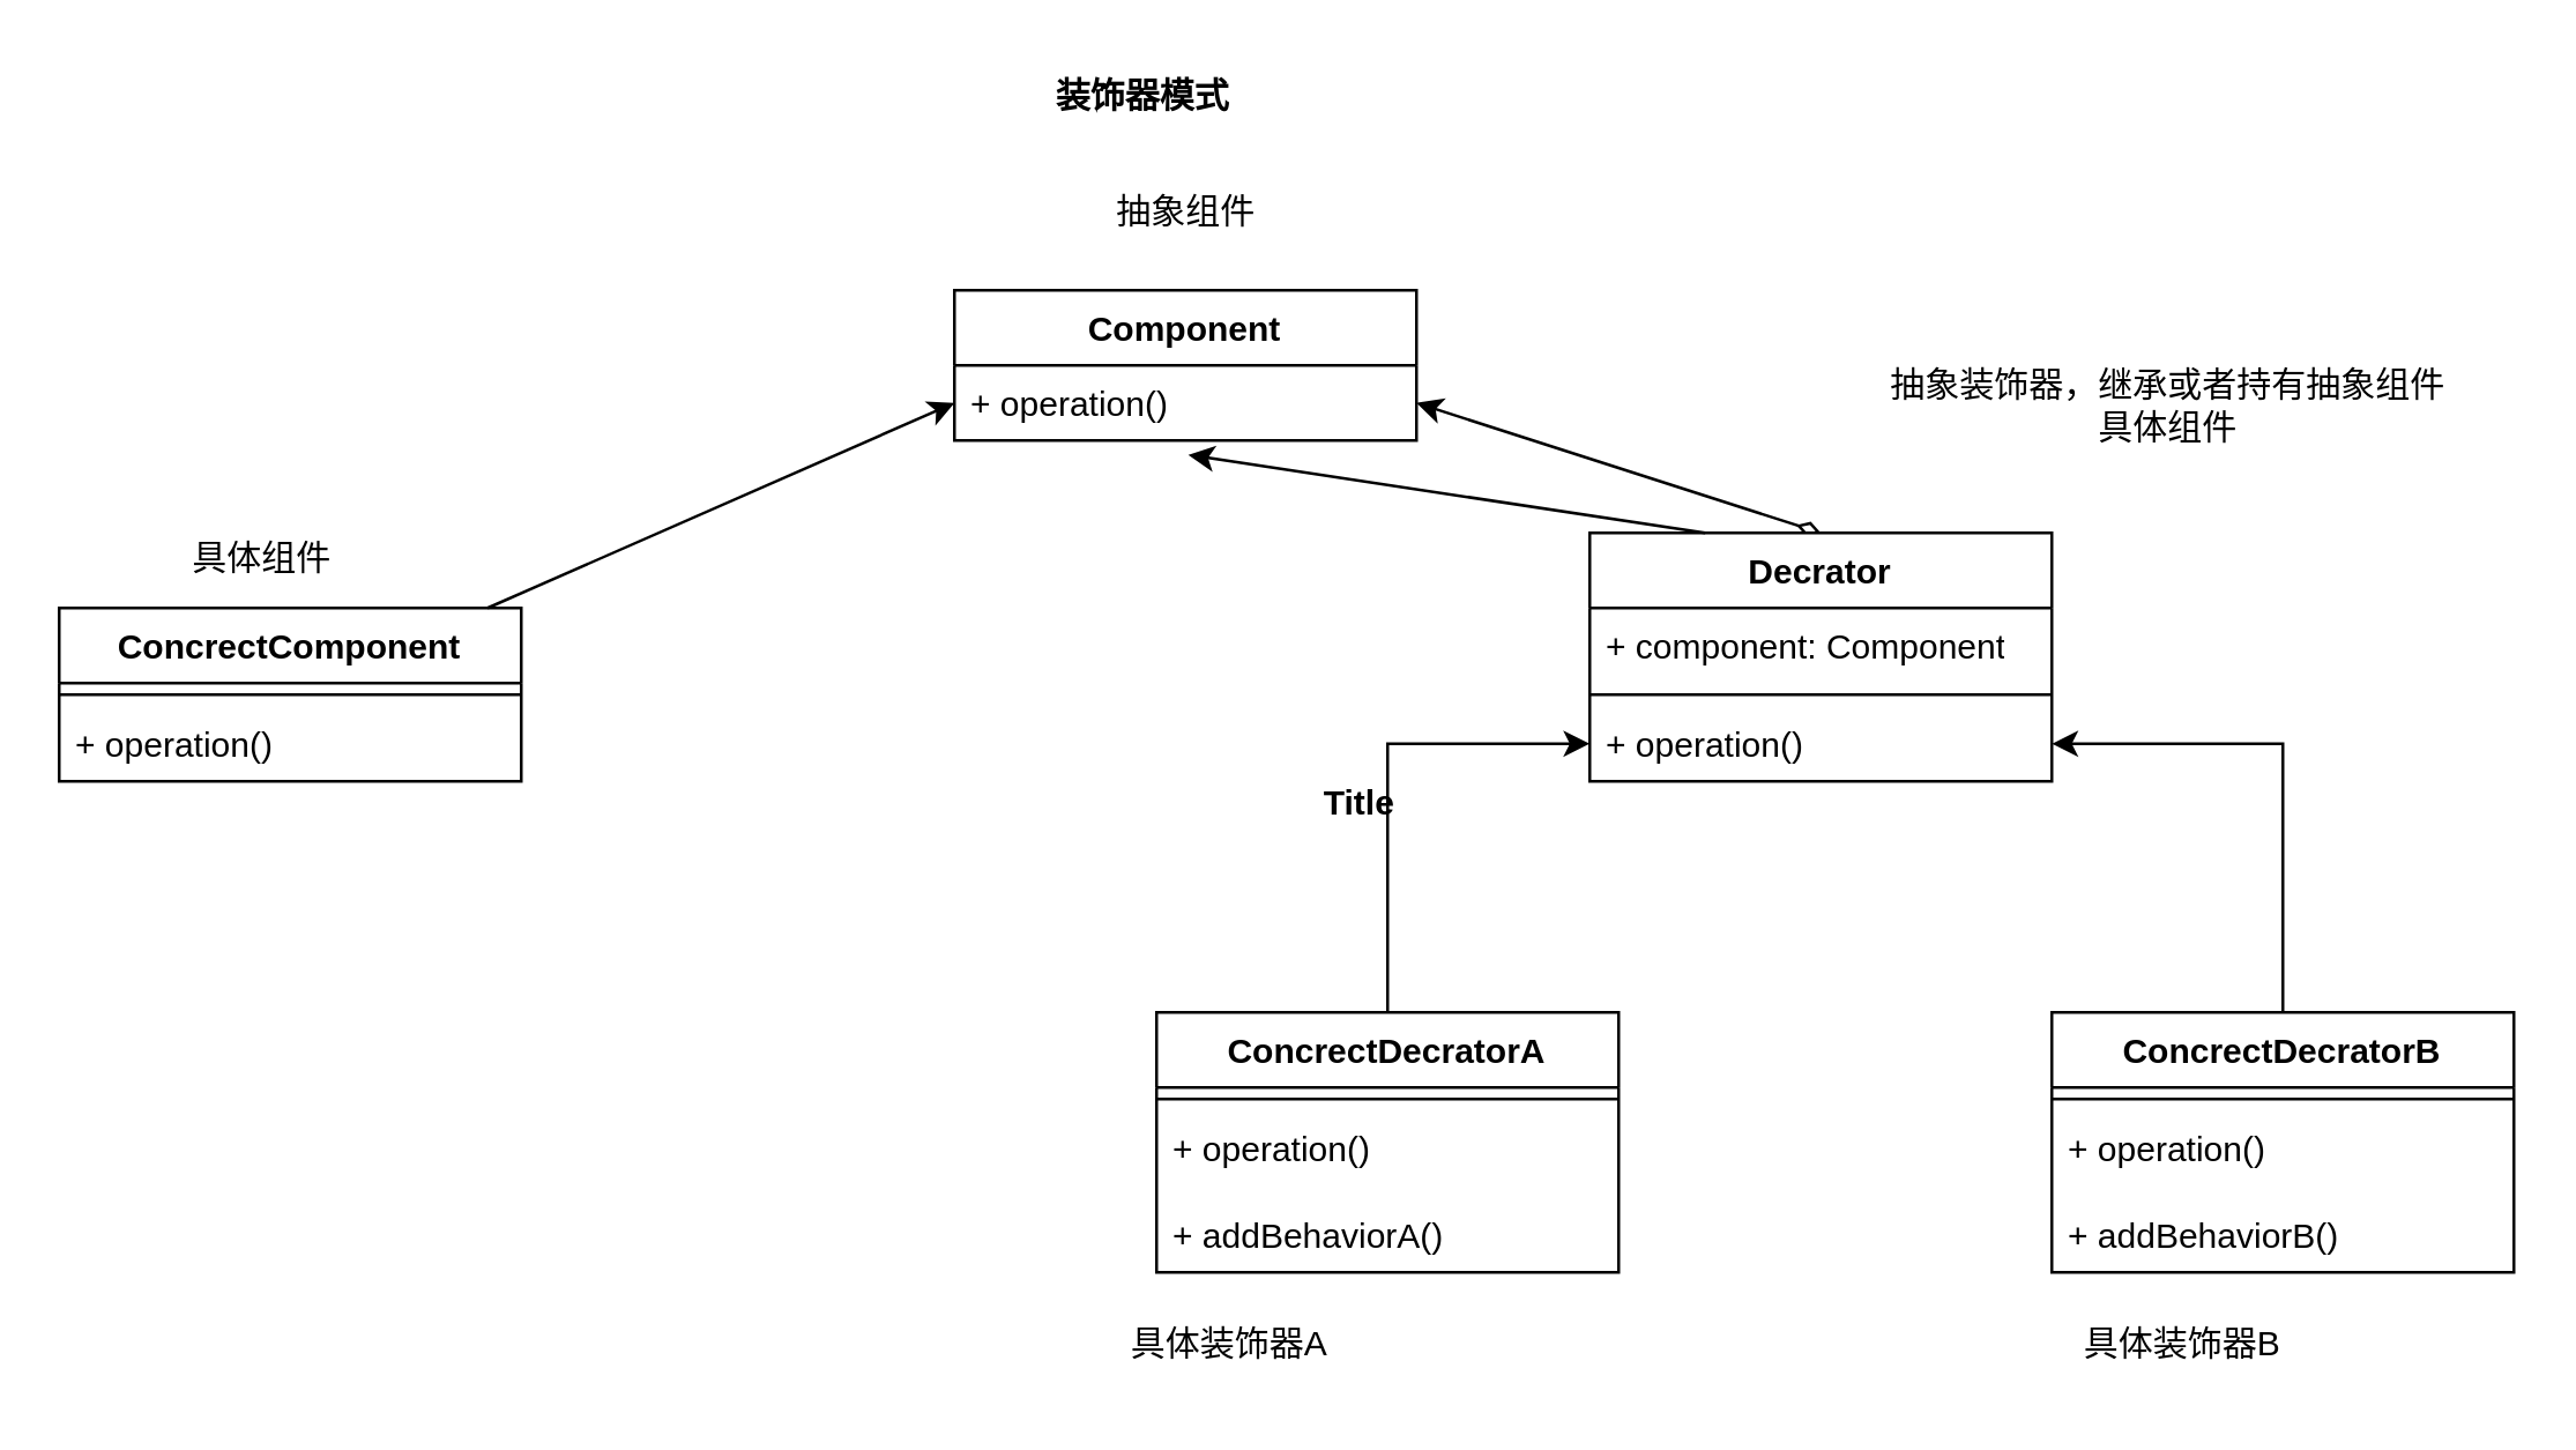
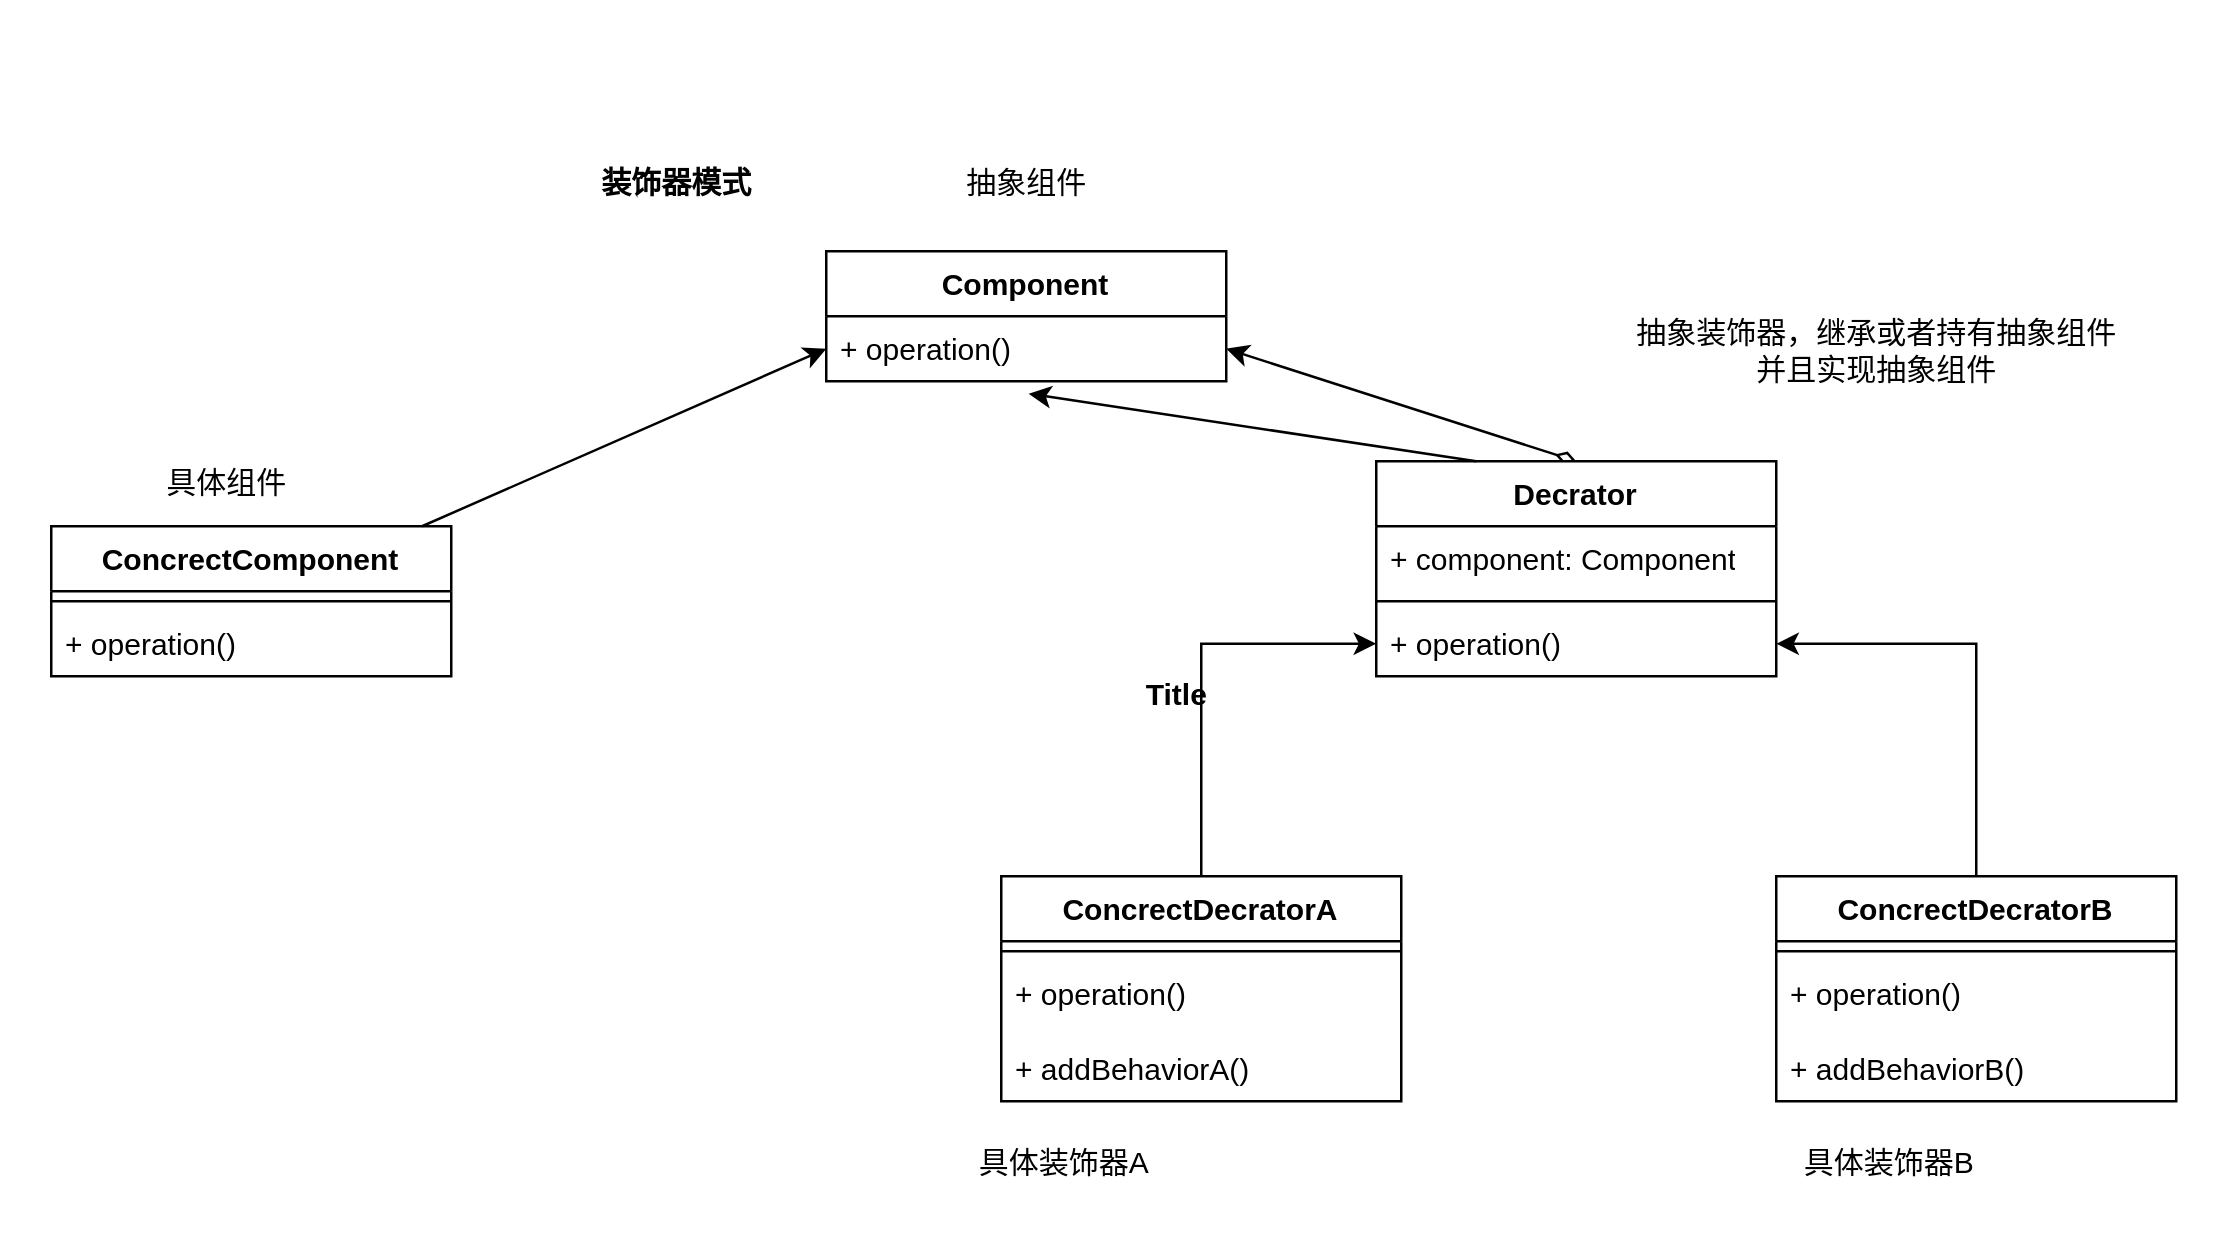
  <mxCell id="0" />
  <mxCell id="1" parent="0" />
  <mxCell id="2" value="Component" style="swimlane;fontStyle=1;align=center;verticalAlign=top;childLayout=stackLayout;horizontal=1;startSize=26;horizontalStack=0;resizeParent=1;resizeParentMax=0;resizeLast=0;collapsible=1;marginBottom=0;whiteSpace=wrap;html=1;" vertex="1" parent="1"><mxGeometry x="330" y="100" width="160" height="52" as="geometry"><mxRectangle x="480" y="200" width="100" height="30" as="alternateBounds" /></mxGeometry></mxCell>
  <mxCell id="3" value="+ operation()" style="text;strokeColor=none;fillColor=none;align=left;verticalAlign=top;spacingLeft=4;spacingRight=4;overflow=hidden;rotatable=0;points=[[0,0.5],[1,0.5]];portConstraint=eastwest;whiteSpace=wrap;html=1;" vertex="1" parent="2"><mxGeometry y="26" width="160" height="26" as="geometry" /></mxCell>
  <mxCell id="4" value="ConcrectComponent" style="swimlane;fontStyle=1;align=center;verticalAlign=top;childLayout=stackLayout;horizontal=1;startSize=26;horizontalStack=0;resizeParent=1;resizeParentMax=0;resizeLast=0;collapsible=1;marginBottom=0;whiteSpace=wrap;html=1;" vertex="1" parent="1"><mxGeometry x="20" y="210" width="160" height="60" as="geometry" /></mxCell>
  <mxCell id="5" value="" style="line;strokeWidth=1;fillColor=none;align=left;verticalAlign=middle;spacingTop=-1;spacingLeft=3;spacingRight=3;rotatable=0;labelPosition=right;points=[];portConstraint=eastwest;strokeColor=inherit;" vertex="1" parent="4"><mxGeometry y="26" width="160" height="8" as="geometry" /></mxCell>
  <mxCell id="6" value="+ operation()" style="text;strokeColor=none;fillColor=none;align=left;verticalAlign=top;spacingLeft=4;spacingRight=4;overflow=hidden;rotatable=0;points=[[0,0.5],[1,0.5]];portConstraint=eastwest;whiteSpace=wrap;html=1;" vertex="1" parent="4"><mxGeometry y="34" width="160" height="26" as="geometry" /></mxCell>
  <mxCell id="7" style="rounded=0;orthogonalLoop=1;jettySize=auto;html=1;entryX=0;entryY=0.5;entryDx=0;entryDy=0;" edge="1" parent="1" source="4" target="3"><mxGeometry relative="1" as="geometry" /></mxCell>
  <mxCell id="8" style="rounded=0;orthogonalLoop=1;jettySize=auto;html=1;exitX=0.5;exitY=0;exitDx=0;exitDy=0;entryX=1;entryY=0.5;entryDx=0;entryDy=0;startArrow=diamondThin;startFill=0;" edge="1" parent="1" source="9" target="3"><mxGeometry relative="1" as="geometry" /></mxCell>
  <mxCell id="9" value="Decrator" style="swimlane;fontStyle=1;align=center;verticalAlign=top;childLayout=stackLayout;horizontal=1;startSize=26;horizontalStack=0;resizeParent=1;resizeParentMax=0;resizeLast=0;collapsible=1;marginBottom=0;whiteSpace=wrap;html=1;" vertex="1" parent="1"><mxGeometry x="550" y="184" width="160" height="86" as="geometry" /></mxCell>
  <mxCell id="10" value="+ component: Component" style="text;strokeColor=none;fillColor=none;align=left;verticalAlign=top;spacingLeft=4;spacingRight=4;overflow=hidden;rotatable=0;points=[[0,0.5],[1,0.5]];portConstraint=eastwest;whiteSpace=wrap;html=1;" vertex="1" parent="9"><mxGeometry y="26" width="160" height="26" as="geometry" /></mxCell>
  <mxCell id="11" value="" style="line;strokeWidth=1;fillColor=none;align=left;verticalAlign=middle;spacingTop=-1;spacingLeft=3;spacingRight=3;rotatable=0;labelPosition=right;points=[];portConstraint=eastwest;strokeColor=inherit;" vertex="1" parent="9"><mxGeometry y="52" width="160" height="8" as="geometry" /></mxCell>
  <mxCell id="12" value="+ operation()" style="text;strokeColor=none;fillColor=none;align=left;verticalAlign=top;spacingLeft=4;spacingRight=4;overflow=hidden;rotatable=0;points=[[0,0.5],[1,0.5]];portConstraint=eastwest;whiteSpace=wrap;html=1;" vertex="1" parent="9"><mxGeometry y="60" width="160" height="26" as="geometry" /></mxCell>
  <mxCell id="13" style="rounded=0;orthogonalLoop=1;jettySize=auto;html=1;exitX=0.25;exitY=0;exitDx=0;exitDy=0;entryX=0.506;entryY=1.192;entryDx=0;entryDy=0;entryPerimeter=0;" edge="1" parent="1" source="9" target="3"><mxGeometry relative="1" as="geometry" /></mxCell>
  <mxCell id="14" style="edgeStyle=orthogonalEdgeStyle;rounded=0;orthogonalLoop=1;jettySize=auto;html=1;exitX=0.5;exitY=0;exitDx=0;exitDy=0;entryX=0;entryY=0.5;entryDx=0;entryDy=0;" edge="1" parent="1" source="15" target="12"><mxGeometry relative="1" as="geometry" /></mxCell>
  <mxCell id="15" value="ConcrectDecratorA" style="swimlane;fontStyle=1;align=center;verticalAlign=top;childLayout=stackLayout;horizontal=1;startSize=26;horizontalStack=0;resizeParent=1;resizeParentMax=0;resizeLast=0;collapsible=1;marginBottom=0;whiteSpace=wrap;html=1;" vertex="1" parent="1"><mxGeometry x="400" y="350" width="160" height="90" as="geometry"><mxRectangle x="520" y="420" width="130" height="30" as="alternateBounds" /></mxGeometry></mxCell>
  <mxCell id="16" value="" style="line;strokeWidth=1;fillColor=none;align=left;verticalAlign=middle;spacingTop=-1;spacingLeft=3;spacingRight=3;rotatable=0;labelPosition=right;points=[];portConstraint=eastwest;strokeColor=inherit;" vertex="1" parent="15"><mxGeometry y="26" width="160" height="8" as="geometry" /></mxCell>
  <mxCell id="17" value="+ operation()" style="text;strokeColor=none;fillColor=none;align=left;verticalAlign=top;spacingLeft=4;spacingRight=4;overflow=hidden;rotatable=0;points=[[0,0.5],[1,0.5]];portConstraint=eastwest;whiteSpace=wrap;html=1;perimeterSpacing=3;" vertex="1" parent="15"><mxGeometry y="34" width="160" height="30" as="geometry" /></mxCell>
  <mxCell id="18" value="+ addBehaviorA()" style="text;strokeColor=none;fillColor=none;align=left;verticalAlign=top;spacingLeft=4;spacingRight=4;overflow=hidden;rotatable=0;points=[[0,0.5],[1,0.5]];portConstraint=eastwest;whiteSpace=wrap;html=1;" vertex="1" parent="15"><mxGeometry y="64" width="160" height="26" as="geometry" /></mxCell>
  <mxCell id="19" style="edgeStyle=orthogonalEdgeStyle;rounded=0;orthogonalLoop=1;jettySize=auto;html=1;exitX=0.5;exitY=0;exitDx=0;exitDy=0;entryX=1;entryY=0.5;entryDx=0;entryDy=0;" edge="1" parent="1" source="20" target="12"><mxGeometry relative="1" as="geometry" /></mxCell>
  <mxCell id="20" value="ConcrectDecratorB" style="swimlane;fontStyle=1;align=center;verticalAlign=top;childLayout=stackLayout;horizontal=1;startSize=26;horizontalStack=0;resizeParent=1;resizeParentMax=0;resizeLast=0;collapsible=1;marginBottom=0;whiteSpace=wrap;html=1;" vertex="1" parent="1"><mxGeometry x="710" y="350" width="160" height="90" as="geometry"><mxRectangle x="520" y="420" width="130" height="30" as="alternateBounds" /></mxGeometry></mxCell>
  <mxCell id="21" value="" style="line;strokeWidth=1;fillColor=none;align=left;verticalAlign=middle;spacingTop=-1;spacingLeft=3;spacingRight=3;rotatable=0;labelPosition=right;points=[];portConstraint=eastwest;strokeColor=inherit;" vertex="1" parent="20"><mxGeometry y="26" width="160" height="8" as="geometry" /></mxCell>
  <mxCell id="22" value="+ operation()" style="text;strokeColor=none;fillColor=none;align=left;verticalAlign=top;spacingLeft=4;spacingRight=4;overflow=hidden;rotatable=0;points=[[0,0.5],[1,0.5]];portConstraint=eastwest;whiteSpace=wrap;html=1;perimeterSpacing=3;" vertex="1" parent="20"><mxGeometry y="34" width="160" height="30" as="geometry" /></mxCell>
  <mxCell id="23" value="+ addBehaviorB()" style="text;strokeColor=none;fillColor=none;align=left;verticalAlign=top;spacingLeft=4;spacingRight=4;overflow=hidden;rotatable=0;points=[[0,0.5],[1,0.5]];portConstraint=eastwest;whiteSpace=wrap;html=1;" vertex="1" parent="20"><mxGeometry y="64" width="160" height="26" as="geometry" /></mxCell>
  <mxCell id="24" value="抽象组件" style="text;html=1;align=center;verticalAlign=middle;resizable=0;points=[];autosize=1;strokeColor=none;fillColor=none;" vertex="1" parent="1"><mxGeometry x="375" y="58" width="70" height="30" as="geometry" /></mxCell>
  <mxCell id="25" value="具体组件" style="text;html=1;align=center;verticalAlign=middle;resizable=0;points=[];autosize=1;strokeColor=none;fillColor=none;" vertex="1" parent="1"><mxGeometry x="55" y="178" width="70" height="30" as="geometry" /></mxCell>
- <mxCell id="26" value="抽象装饰器，继承或者持有抽象组件&lt;div&gt;具体组件&lt;/div&gt;" style="text;html=1;align=center;verticalAlign=middle;resizable=0;points=[];autosize=1;strokeColor=none;fillColor=none;" vertex="1" parent="1"><mxGeometry x="640" y="120" width="220" height="40" as="geometry" /></mxCell>
+ <mxCell id="26" value="抽象装饰器，继承或者持有抽象组件&lt;div&gt;并且实现抽象组件&lt;/div&gt;" style="text;html=1;align=center;verticalAlign=middle;resizable=0;points=[];autosize=1;strokeColor=none;fillColor=none;" vertex="1" parent="1"><mxGeometry x="640" y="120" width="220" height="40" as="geometry" /></mxCell>
  <mxCell id="27" value="Title" style="text;align=center;fontStyle=1;verticalAlign=middle;spacingLeft=3;spacingRight=3;strokeColor=none;rotatable=0;points=[[0,0.5],[1,0.5]];portConstraint=eastwest;html=1;" vertex="1" parent="1"><mxGeometry x="430" y="265" width="80" height="26" as="geometry" /></mxCell>
  <mxCell id="28" value="具体装饰器A" style="text;html=1;align=center;verticalAlign=middle;resizable=0;points=[];autosize=1;strokeColor=none;fillColor=none;" vertex="1" parent="1"><mxGeometry x="380" y="450" width="90" height="30" as="geometry" /></mxCell>
  <mxCell id="29" value="具体装饰器B" style="text;html=1;align=center;verticalAlign=middle;resizable=0;points=[];autosize=1;strokeColor=none;fillColor=none;" vertex="1" parent="1"><mxGeometry x="710" y="450" width="90" height="30" as="geometry" /></mxCell>
- <mxCell id="30" value="装饰器模式" style="text;align=center;fontStyle=1;verticalAlign=middle;spacingLeft=3;spacingRight=3;strokeColor=none;rotatable=0;points=[[0,0.5],[1,0.5]];portConstraint=eastwest;html=1;" vertex="1" parent="1"><mxGeometry x="355" y="20" width="80" height="26" as="geometry" /></mxCell>
+ <mxCell id="30" value="装饰器模式" style="text;align=center;fontStyle=1;verticalAlign=middle;spacingLeft=3;spacingRight=3;strokeColor=none;rotatable=0;points=[[0,0.5],[1,0.5]];portConstraint=eastwest;html=1;" vertex="1" parent="1"><mxGeometry x="230" y="60" width="80" height="26" as="geometry" /></mxCell>
